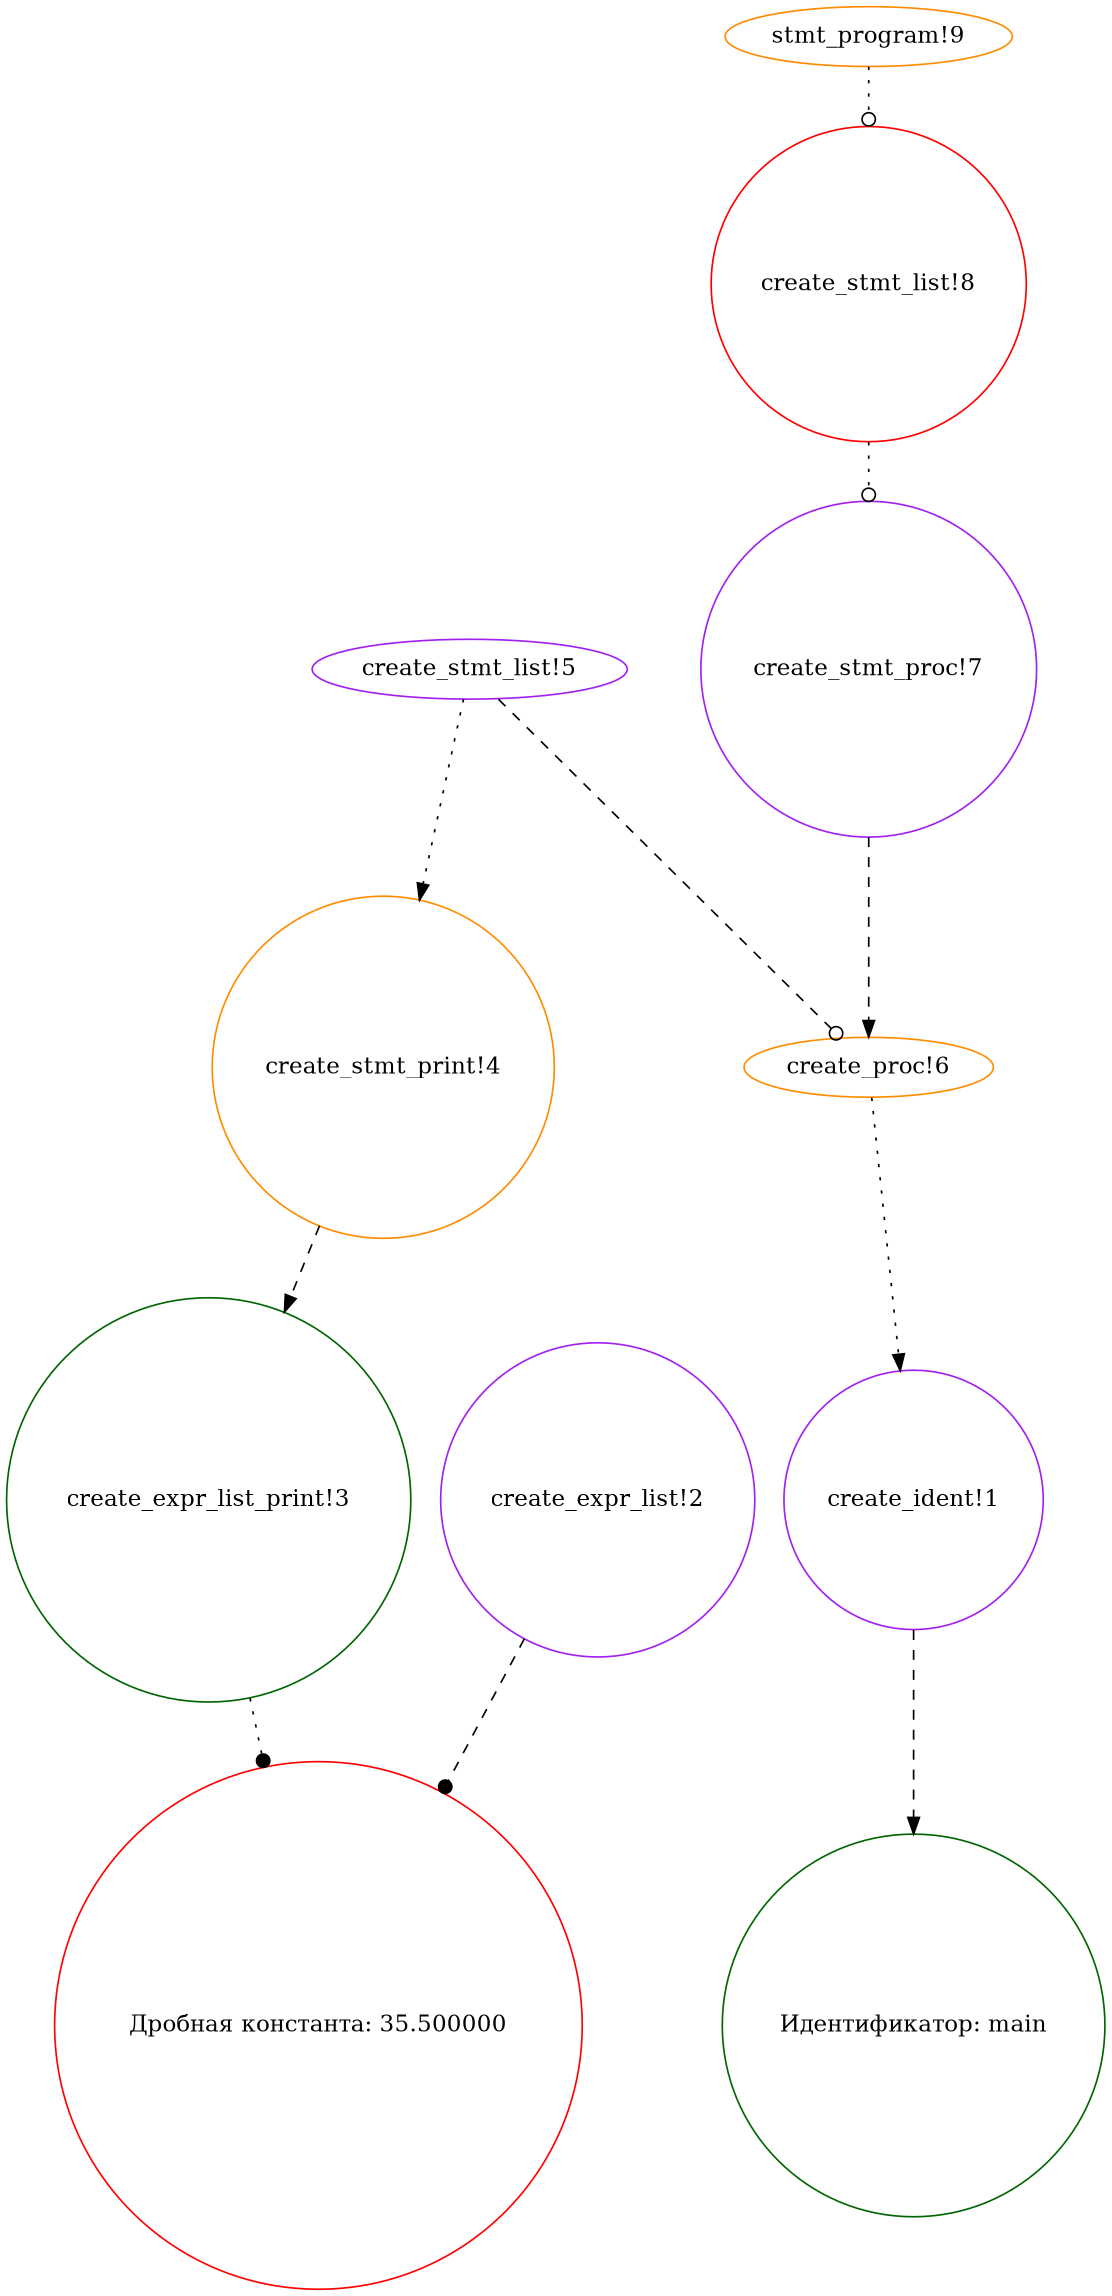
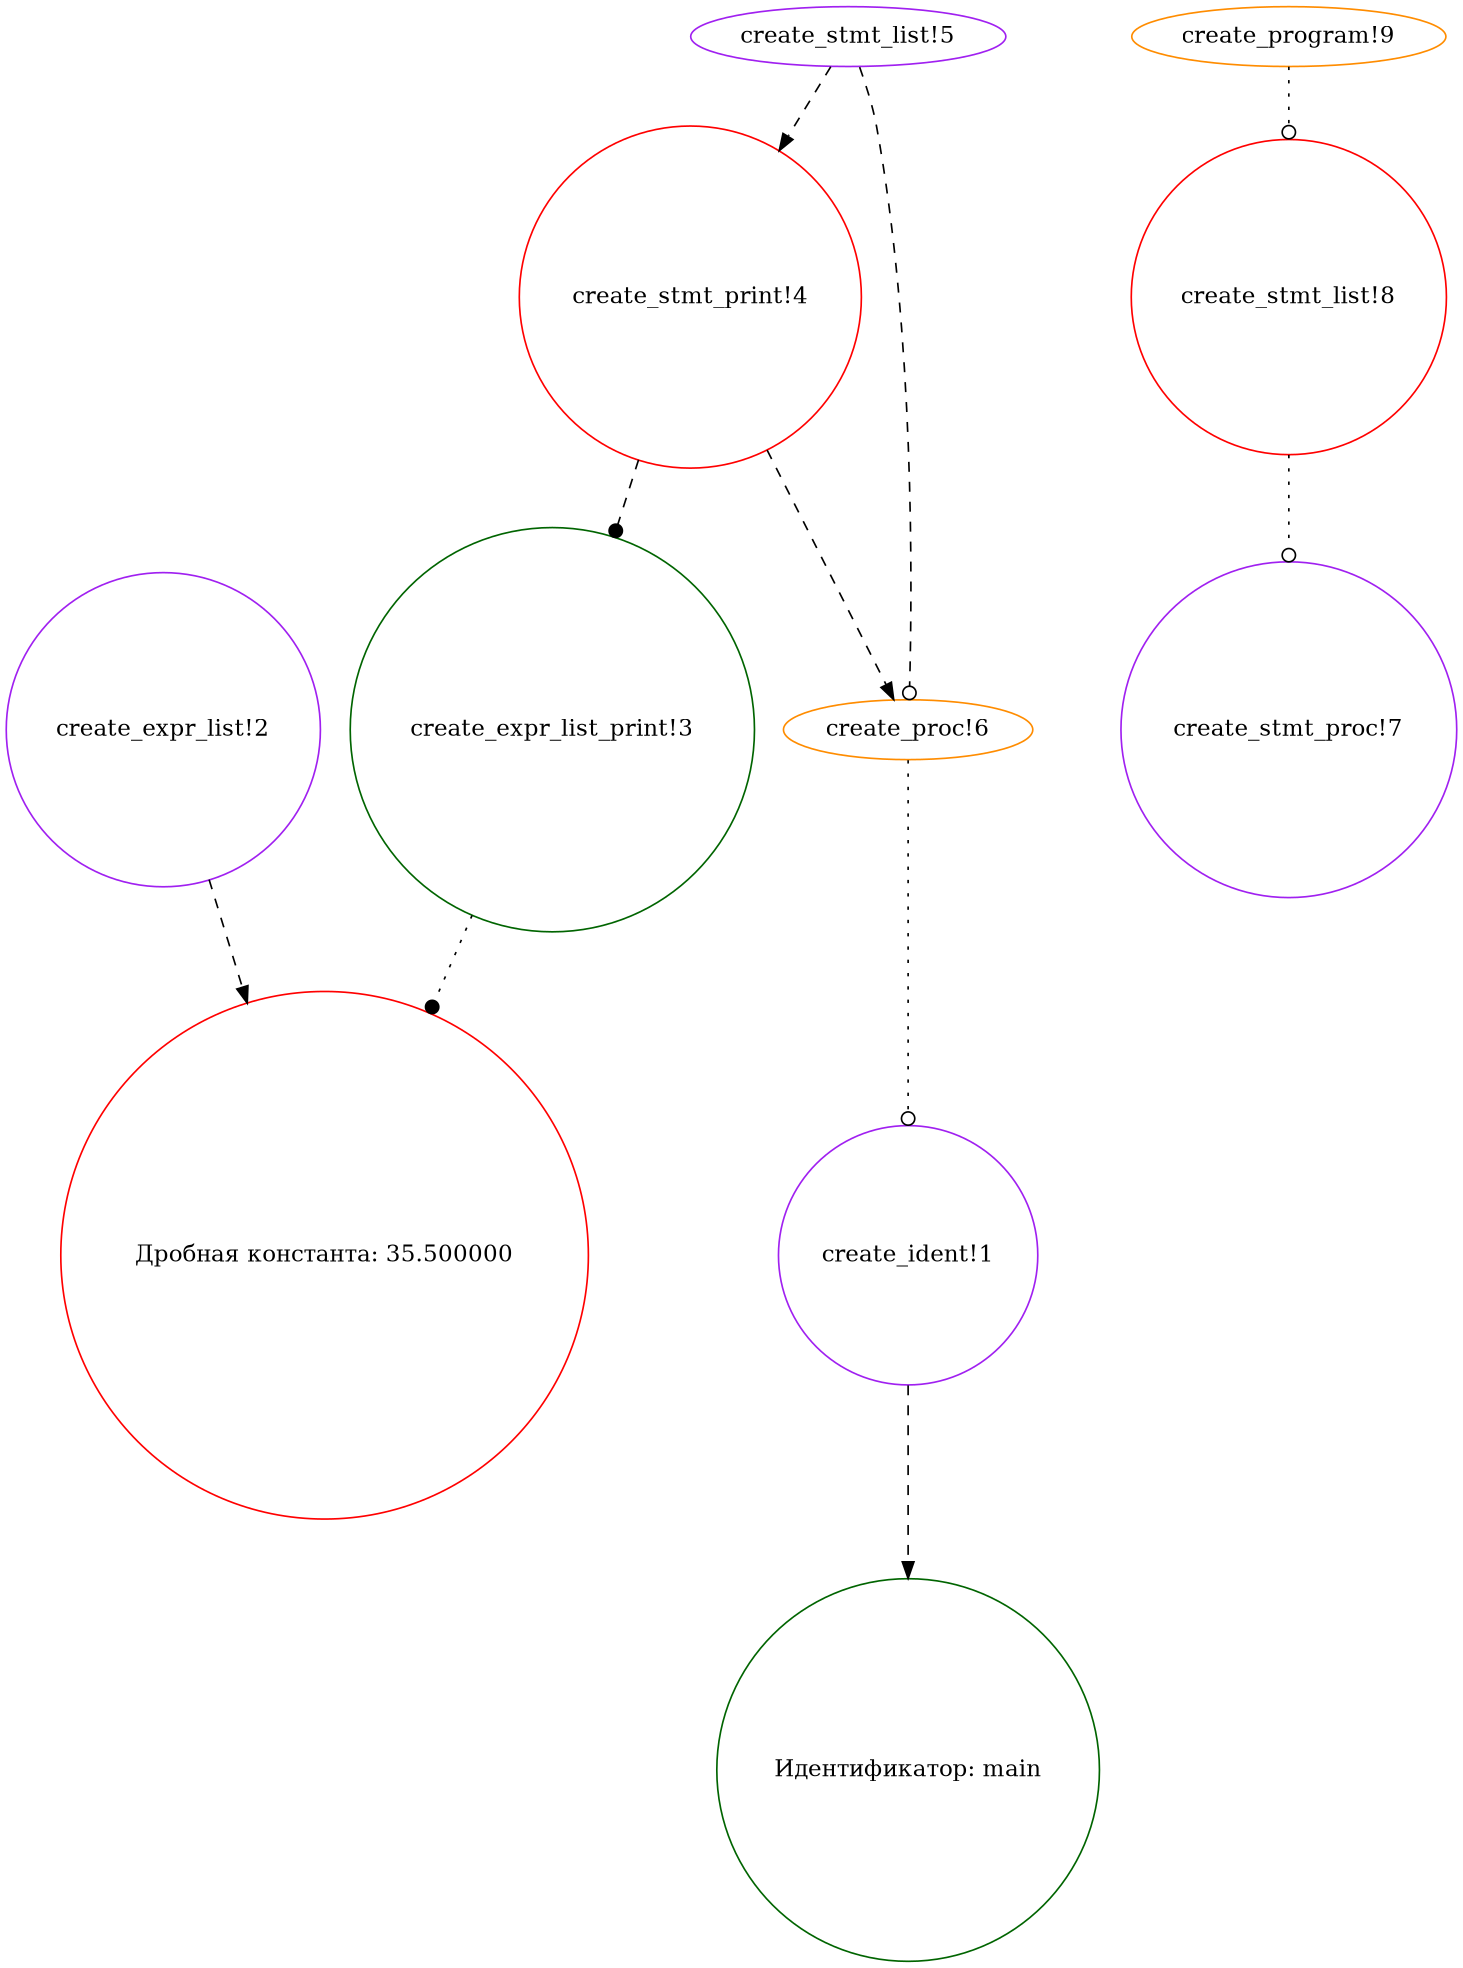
  digraph {
    node [color=purple shape=circle]
    edge [arrowhead=normal style=dashed]
    "Идентификатор: main" [color=darkgreen]
    "create_ident!1"
    "Дробная константа: 35.500000" [color=red]
    "create_expr_list!2"
    "create_expr_list_print!3" [color=darkgreen]
-   "create_stmt_print!4" [color=darkorange]
+   "create_stmt_print!4" [color=red]
    "create_stmt_list!5" [shape=ellipse]
    "create_proc!6" [color=darkorange shape=ellipse]
    "create_stmt_proc!7"
    "create_stmt_list!8" [color=red]
-   "create_program!9" [color=darkorange shape=ellipse label="stmt_program!9"]
+   "create_program!9" [color=darkorange shape=ellipse]
    "create_ident!1" -> "Идентификатор: main"
-   "create_expr_list!2" -> "Дробная константа: 35.500000" [arrowhead=dot]
+   "create_expr_list!2" -> "Дробная константа: 35.500000"
    "create_expr_list_print!3" -> "Дробная константа: 35.500000" [arrowhead=dot style=dotted]
-   "create_stmt_print!4" -> "create_expr_list_print!3"
-   "create_stmt_list!5" -> "create_stmt_print!4" [style=dotted]
+   "create_stmt_print!4" -> "create_expr_list_print!3" [arrowhead=dot]
+   "create_stmt_list!5" -> "create_stmt_print!4"
    "create_stmt_list!5" -> "create_proc!6" [arrowhead=odot]
-   "create_proc!6" -> "create_ident!1" [style=dotted]
-   "create_stmt_proc!7" -> "create_proc!6"
+   "create_proc!6" -> "create_ident!1" [arrowhead=odot style=dotted]
+   "create_stmt_print!4" -> "create_proc!6"
    "create_stmt_list!8" -> "create_stmt_proc!7" [arrowhead=odot style=dotted]
    "create_program!9" -> "create_stmt_list!8" [arrowhead=odot style=dotted]
  }
